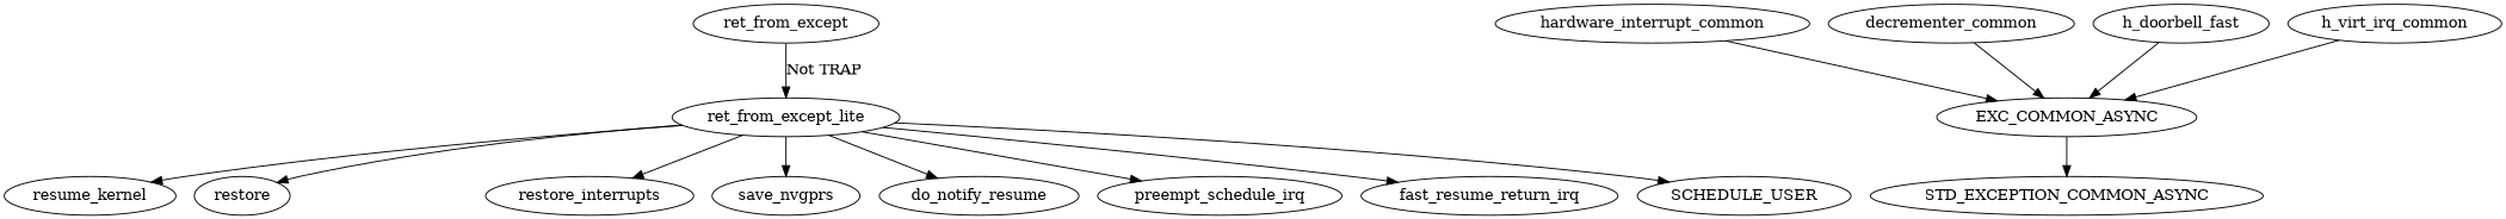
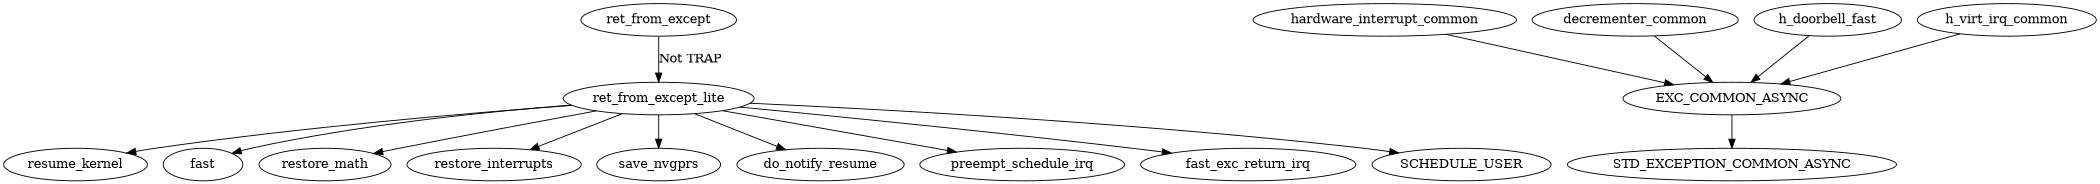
  digraph {
    rankdir=TB
    ret_from_except_lite
    resume_kernel
-   restore
+   restore [label=fast]
+   restore_math
    restore_interrupts
    save_nvgprs
    do_notify_resume
    preempt_schedule_irq
-   fast_exc_return_irq [label=fast_resume_return_irq]
+   fast_exc_return_irq
    SCHEDULE_USER
    hardware_interrupt_common
    EXC_COMMON_ASYNC
    STD_EXCEPTION_COMMON_ASYNC
    decrementer_common
    n15 [label=h_doorbell_fast]
    h_virt_irq_common
    ret_from_except
    ret_from_except_lite -> resume_kernel
    ret_from_except_lite -> restore
+   ret_from_except_lite -> restore_math
    ret_from_except_lite -> restore_interrupts
    ret_from_except_lite -> save_nvgprs
    ret_from_except_lite -> do_notify_resume
    ret_from_except_lite -> preempt_schedule_irq
    ret_from_except_lite -> fast_exc_return_irq
    ret_from_except_lite -> SCHEDULE_USER
    hardware_interrupt_common -> EXC_COMMON_ASYNC
    EXC_COMMON_ASYNC -> STD_EXCEPTION_COMMON_ASYNC
    decrementer_common -> EXC_COMMON_ASYNC
    n15 -> EXC_COMMON_ASYNC
    h_virt_irq_common -> EXC_COMMON_ASYNC
    ret_from_except -> ret_from_except_lite [label="Not TRAP"]
  }
